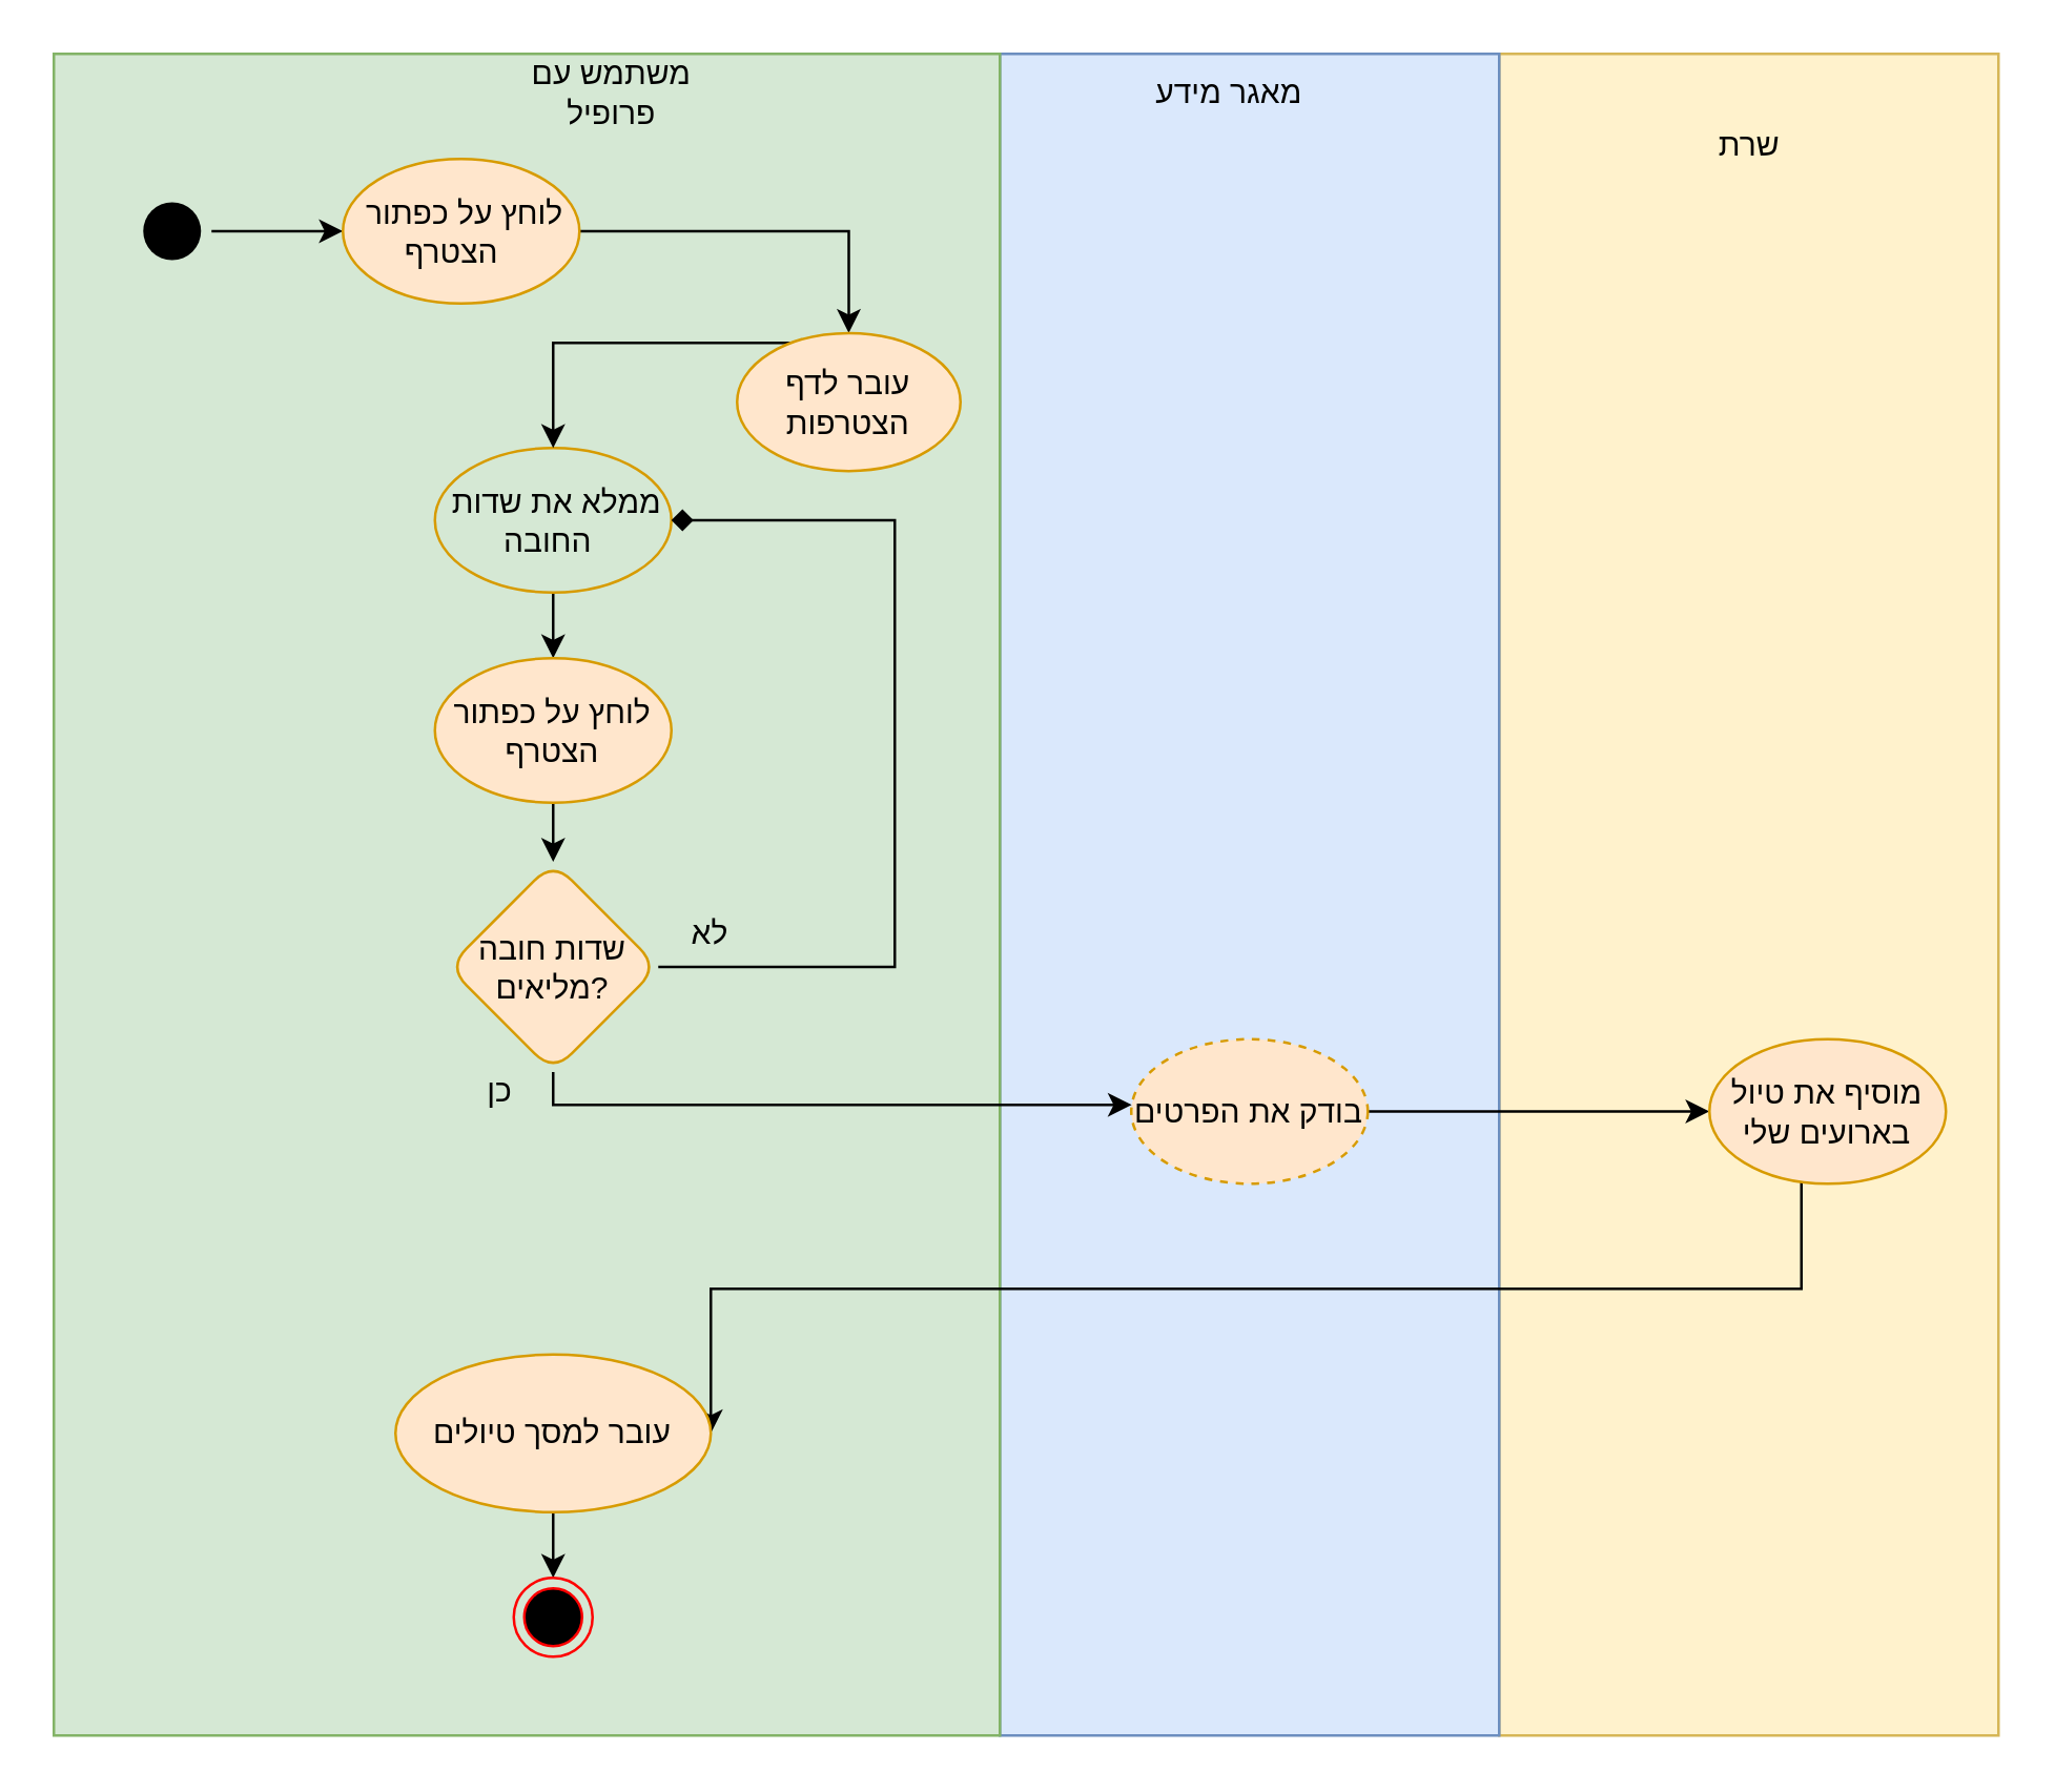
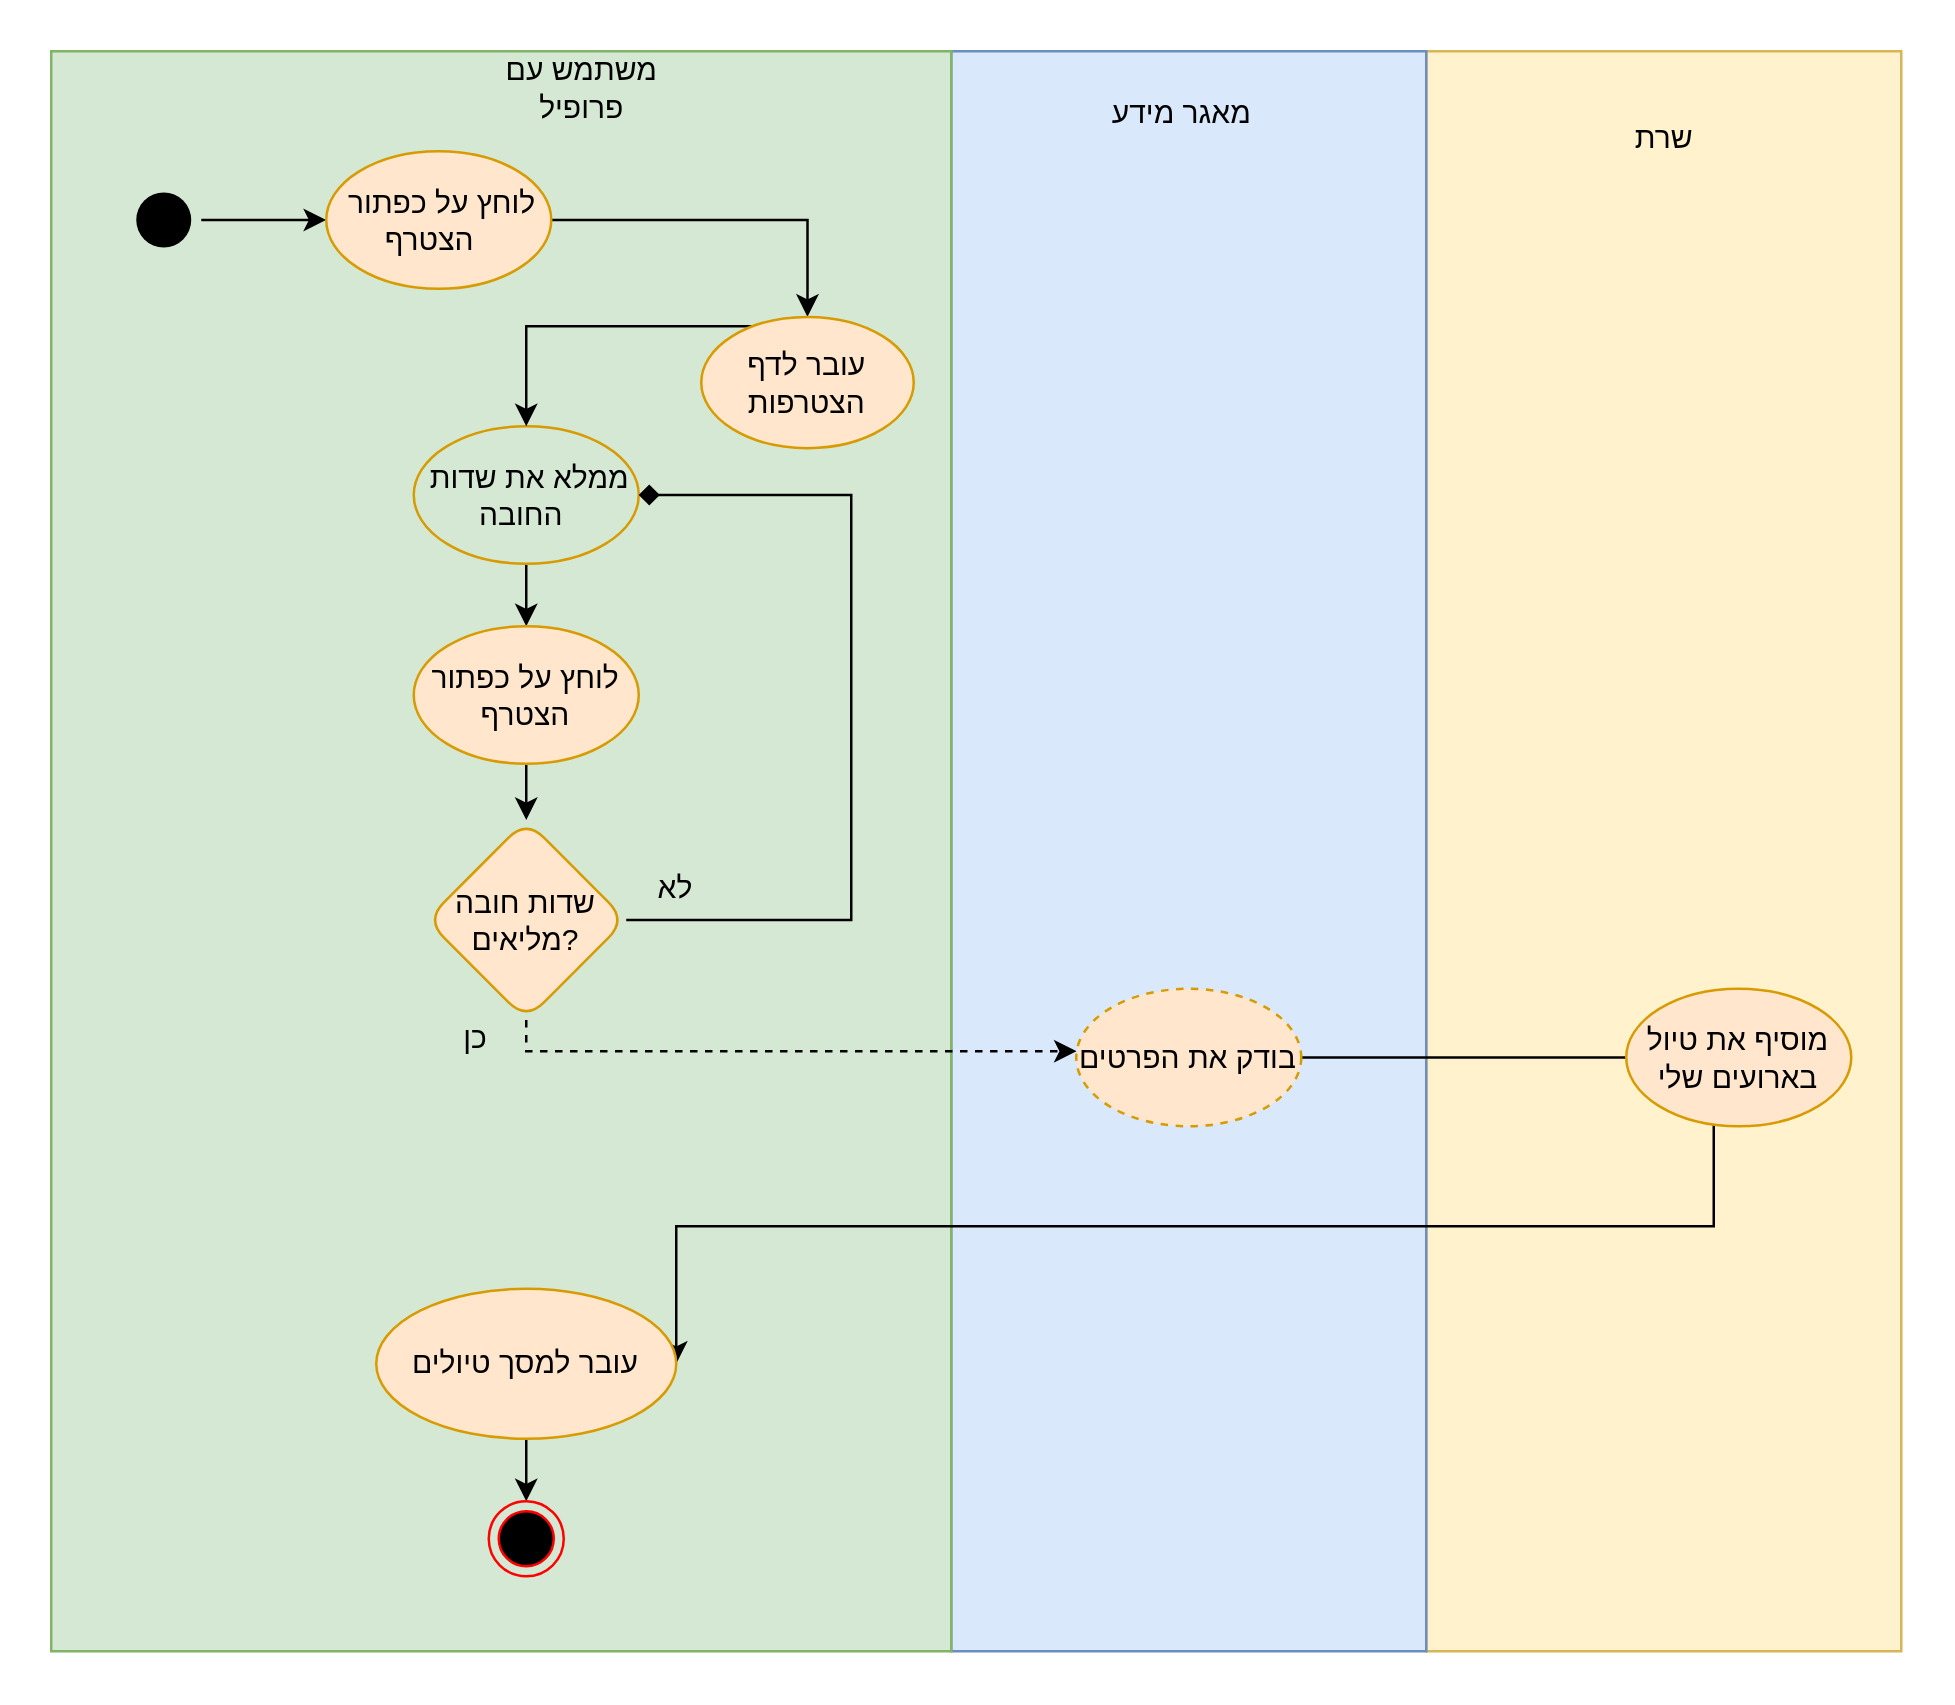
  <mxCell id="0" />
  <mxCell id="1" parent="0" />
  <mxCell id="2" value="" style="whiteSpace=wrap;html=1;fillColor=#fff2cc;strokeColor=#d6b656;" parent="1" vertex="1"><mxGeometry x="570" y="20" width="190" height="640" as="geometry" /></mxCell>
  <mxCell id="3" value="" style="whiteSpace=wrap;html=1;fillColor=#dae8fc;strokeColor=#6c8ebf;" parent="1" vertex="1"><mxGeometry x="380" y="20" width="190" height="640" as="geometry" /></mxCell>
  <mxCell id="4" value="" style="whiteSpace=wrap;html=1;fillColor=#d5e8d4;strokeColor=#82b366;" parent="1" vertex="1"><mxGeometry x="20" y="20" width="360" height="640" as="geometry" /></mxCell>
  <mxCell id="5" style="edgeStyle=orthogonalEdgeStyle;rounded=0;orthogonalLoop=1;jettySize=auto;html=1;" parent="1" source="6" target="27" edge="1"><mxGeometry relative="1" as="geometry"><Array as="points"><mxPoint x="130" y="88" /><mxPoint x="130" y="88" /></Array></mxGeometry></mxCell>
  <mxCell id="6" value="" style="ellipse;html=1;shape=endState;fillColor=#000000;strokeColor=none;" parent="1" vertex="1"><mxGeometry x="50" y="72.5" width="30" height="30" as="geometry" /></mxCell>
  <mxCell id="7" value="" style="edgeStyle=orthogonalEdgeStyle;rounded=0;orthogonalLoop=1;jettySize=auto;html=1;" parent="1" source="8" target="10" edge="1"><mxGeometry relative="1" as="geometry"><mxPoint x="215" y="115" as="sourcePoint" /><mxPoint x="215" y="195" as="targetPoint" /><Array as="points"><mxPoint x="195" y="195" /><mxPoint x="185" y="195" /></Array></mxGeometry></mxCell>
  <mxCell id="8" value="ממלא את שדות&amp;nbsp; החובה&amp;nbsp;" style="ellipse;whiteSpace=wrap;html=1;rounded=1;fillColor=#d5e8d4;strokeColor=#d79b00;" parent="1" vertex="1"><mxGeometry x="165" y="170" width="90" height="55" as="geometry" /></mxCell>
  <mxCell id="9" value="" style="edgeStyle=orthogonalEdgeStyle;rounded=0;orthogonalLoop=1;jettySize=auto;html=1;" parent="1" source="10" target="13" edge="1"><mxGeometry relative="1" as="geometry" /></mxCell>
  <mxCell id="10" value="לוחץ על כפתור הצטרף" style="ellipse;whiteSpace=wrap;html=1;rounded=1;fillColor=#ffe6cc;strokeColor=#d79b00;" parent="1" vertex="1"><mxGeometry x="165" y="250" width="90" height="55" as="geometry" /></mxCell>
  <mxCell id="11" style="edgeStyle=orthogonalEdgeStyle;rounded=0;orthogonalLoop=1;jettySize=auto;html=1;endArrow=diamond;" parent="1" source="13" target="8" edge="1"><mxGeometry relative="1" as="geometry"><mxPoint x="325" y="225" as="targetPoint" /><Array as="points"><mxPoint x="340" y="367.5" /><mxPoint x="340" y="197.5" /></Array></mxGeometry></mxCell>
- <mxCell id="12" style="edgeStyle=orthogonalEdgeStyle;rounded=0;orthogonalLoop=1;jettySize=auto;html=1;" parent="1" source="13" target="15" edge="1"><mxGeometry relative="1" as="geometry"><Array as="points"><mxPoint x="210" y="420" /><mxPoint x="495" y="420" /></Array></mxGeometry></mxCell>
+ <mxCell id="12" style="edgeStyle=orthogonalEdgeStyle;rounded=0;orthogonalLoop=1;jettySize=auto;html=1;dashed=1;" parent="1" source="13" target="15" edge="1"><mxGeometry relative="1" as="geometry"><Array as="points"><mxPoint x="210" y="420" /><mxPoint x="495" y="420" /></Array></mxGeometry></mxCell>
  <mxCell id="13" value="שדות חובה מליאים?" style="rhombus;whiteSpace=wrap;html=1;rounded=1;fillColor=#ffe6cc;strokeColor=#d79b00;" parent="1" vertex="1"><mxGeometry x="170" y="327.5" width="80" height="80" as="geometry" /></mxCell>
- <mxCell id="14" style="edgeStyle=orthogonalEdgeStyle;rounded=0;orthogonalLoop=1;jettySize=auto;html=1;" parent="1" source="15" target="17" edge="1"><mxGeometry relative="1" as="geometry" /></mxCell>
+ <mxCell id="14" style="edgeStyle=orthogonalEdgeStyle;rounded=0;orthogonalLoop=1;jettySize=auto;html=1;endArrow=none;" parent="1" source="15" target="17" edge="1"><mxGeometry relative="1" as="geometry" /></mxCell>
  <mxCell id="15" value="בודק את הפרטים" style="ellipse;whiteSpace=wrap;html=1;rounded=1;fillColor=#ffe6cc;strokeColor=#d79b00;dashed=1;" parent="1" vertex="1"><mxGeometry x="430" y="395" width="90" height="55" as="geometry" /></mxCell>
  <mxCell id="16" style="edgeStyle=orthogonalEdgeStyle;rounded=0;orthogonalLoop=1;jettySize=auto;html=1;entryX=1;entryY=0.5;entryDx=0;entryDy=0;" parent="1" source="17" target="19" edge="1"><mxGeometry relative="1" as="geometry"><Array as="points"><mxPoint x="685" y="490" /></Array></mxGeometry></mxCell>
  <mxCell id="17" value="מוסיף את טיול בארועים שלי" style="ellipse;whiteSpace=wrap;html=1;rounded=1;fillColor=#ffe6cc;strokeColor=#d79b00;" parent="1" vertex="1"><mxGeometry x="650" y="395" width="90" height="55" as="geometry" /></mxCell>
  <mxCell id="18" style="edgeStyle=orthogonalEdgeStyle;rounded=0;orthogonalLoop=1;jettySize=auto;html=1;" parent="1" source="19" target="20" edge="1"><mxGeometry relative="1" as="geometry" /></mxCell>
  <mxCell id="19" value="עובר למסך טיולים" style="ellipse;whiteSpace=wrap;html=1;fillColor=#ffe6cc;strokeColor=#d79b00;rounded=1;" parent="1" vertex="1"><mxGeometry x="150" y="515" width="120" height="60" as="geometry" /></mxCell>
  <mxCell id="20" value="" style="ellipse;html=1;shape=endState;fillColor=#000000;strokeColor=#ff0000;rounded=1;" parent="1" vertex="1"><mxGeometry x="195" y="600" width="30" height="30" as="geometry" /></mxCell>
  <mxCell id="21" value="לא" style="text;html=1;strokeColor=none;fillColor=none;align=center;verticalAlign=middle;whiteSpace=wrap;rounded=0;" parent="1" vertex="1"><mxGeometry x="240" y="340" width="60" height="30" as="geometry" /></mxCell>
  <mxCell id="22" value="כן" style="text;html=1;strokeColor=none;fillColor=none;align=center;verticalAlign=middle;whiteSpace=wrap;rounded=0;" parent="1" vertex="1"><mxGeometry x="160" y="400" width="60" height="30" as="geometry" /></mxCell>
  <mxCell id="23" value="משתמש עם פרופיל" style="text;html=1;strokeColor=none;fillColor=none;align=center;verticalAlign=middle;whiteSpace=wrap;rounded=0;" parent="1" vertex="1"><mxGeometry x="185" y="20" width="95" height="30" as="geometry" /></mxCell>
- <mxCell id="24" value="מאגר מידע" style="text;html=1;strokeColor=none;fillColor=none;align=center;verticalAlign=middle;whiteSpace=wrap;rounded=0;" parent="1" vertex="1"><mxGeometry x="420" y="20" width="95" height="30" as="geometry" /></mxCell>
+ <mxCell id="24" value="מאגר מידע" style="text;html=1;strokeColor=none;fillColor=none;align=center;verticalAlign=middle;whiteSpace=wrap;rounded=0;" parent="1" vertex="1"><mxGeometry x="425" y="30" width="95" height="30" as="geometry" /></mxCell>
  <mxCell id="25" value="שרת" style="text;html=1;strokeColor=none;fillColor=none;align=center;verticalAlign=middle;whiteSpace=wrap;rounded=0;" parent="1" vertex="1"><mxGeometry x="617.5" y="40" width="95" height="30" as="geometry" /></mxCell>
  <mxCell id="26" value="" style="edgeStyle=orthogonalEdgeStyle;rounded=0;orthogonalLoop=1;jettySize=auto;html=1;" parent="1" source="27" target="29" edge="1"><mxGeometry relative="1" as="geometry" /></mxCell>
  <mxCell id="27" value="לוחץ על כפתור&amp;nbsp; &amp;nbsp;הצטרף&amp;nbsp;" style="ellipse;whiteSpace=wrap;html=1;rounded=1;fillColor=#ffe6cc;strokeColor=#d79b00;" parent="1" vertex="1"><mxGeometry x="130" y="60" width="90" height="55" as="geometry" /></mxCell>
  <mxCell id="28" style="edgeStyle=orthogonalEdgeStyle;rounded=0;orthogonalLoop=1;jettySize=auto;html=1;" parent="1" source="29" target="8" edge="1"><mxGeometry relative="1" as="geometry"><Array as="points"><mxPoint x="323" y="130" /><mxPoint x="210" y="130" /></Array></mxGeometry></mxCell>
  <mxCell id="29" value="עובר לדף הצטרפות" style="ellipse;whiteSpace=wrap;html=1;fillColor=#ffe6cc;strokeColor=#d79b00;rounded=1;" parent="1" vertex="1"><mxGeometry x="280" y="126.25" width="85" height="52.5" as="geometry" /></mxCell>
